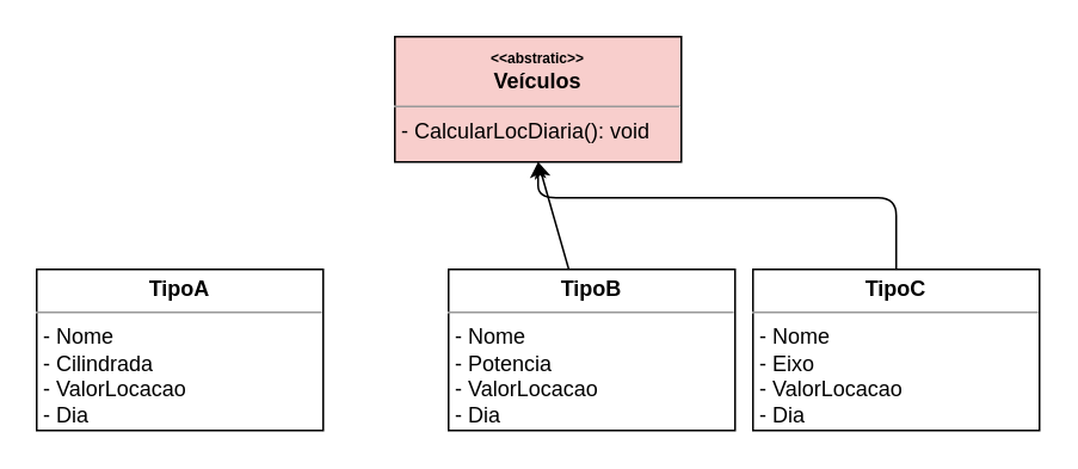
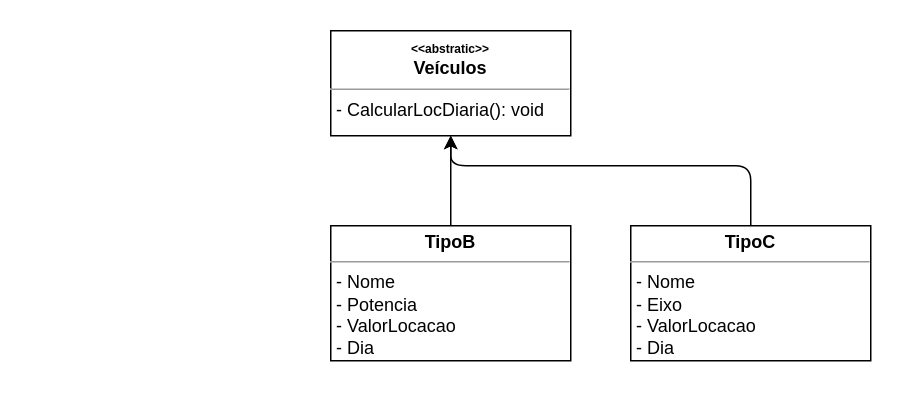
  <mxCell id="0" />
  <mxCell id="1" parent="0" />
- <mxCell id="2" value="&lt;p style=&quot;margin:0px;margin-top:4px;text-align:center;&quot;&gt;&lt;b&gt;&lt;font style=&quot;font-size: 8px;&quot;&gt;&amp;lt;&amp;lt;abstratic&amp;gt;&amp;gt;&lt;/font&gt;&lt;br&gt;Veículos&lt;/b&gt;&lt;/p&gt;&lt;hr size=&quot;1&quot;&gt;&lt;p style=&quot;margin:0px;margin-left:4px;&quot;&gt;- CalcularLocDiaria(): void&lt;/p&gt;" style="verticalAlign=top;align=left;overflow=fill;fontSize=12;fontFamily=Helvetica;html=1;fillColor=#f8cecc;" vertex="1" parent="1"><mxGeometry x="220" y="20" width="160" height="70" as="geometry" /></mxCell>
- <mxCell id="3" value="&lt;p style=&quot;margin:0px;margin-top:4px;text-align:center;&quot;&gt;&lt;b&gt;TipoA&lt;/b&gt;&lt;/p&gt;&lt;hr size=&quot;1&quot;&gt;&lt;p style=&quot;margin:0px;margin-left:4px;&quot;&gt;- Nome&lt;/p&gt;&lt;p style=&quot;margin:0px;margin-left:4px;&quot;&gt;- Cilindrada&lt;/p&gt;&lt;p style=&quot;margin:0px;margin-left:4px;&quot;&gt;- ValorLocacao&lt;/p&gt;&lt;p style=&quot;margin:0px;margin-left:4px;&quot;&gt;- Dia&lt;/p&gt;" style="verticalAlign=top;align=left;overflow=fill;fontSize=12;fontFamily=Helvetica;html=1;" vertex="1" parent="1"><mxGeometry x="20" y="150" width="160" height="90" as="geometry" /></mxCell>
+ <mxCell id="2" value="&lt;p style=&quot;margin:0px;margin-top:4px;text-align:center;&quot;&gt;&lt;b&gt;&lt;font style=&quot;font-size: 8px;&quot;&gt;&amp;lt;&amp;lt;abstratic&amp;gt;&amp;gt;&lt;/font&gt;&lt;br&gt;Veículos&lt;/b&gt;&lt;/p&gt;&lt;hr size=&quot;1&quot;&gt;&lt;p style=&quot;margin:0px;margin-left:4px;&quot;&gt;- CalcularLocDiaria(): void&lt;/p&gt;" style="verticalAlign=top;align=left;overflow=fill;fontSize=12;fontFamily=Helvetica;html=1;" vertex="1" parent="1"><mxGeometry x="220" y="20" width="160" height="70" as="geometry" /></mxCell>
  <mxCell id="4" style="edgeStyle=none;html=1;" edge="1" parent="1" source="5"><mxGeometry relative="1" as="geometry"><mxPoint x="300" y="90" as="targetPoint" /></mxGeometry></mxCell>
- <mxCell id="5" value="&lt;p style=&quot;margin: 4px 0px 0px; text-align: center;&quot;&gt;&lt;b&gt;TipoB&lt;/b&gt;&lt;/p&gt;&lt;hr size=&quot;1&quot;&gt;&lt;p style=&quot;margin: 0px 0px 0px 4px;&quot;&gt;- Nome&lt;/p&gt;&lt;p style=&quot;margin: 0px 0px 0px 4px;&quot;&gt;- Potencia&lt;/p&gt;&lt;p style=&quot;margin: 0px 0px 0px 4px;&quot;&gt;- ValorLocacao&lt;/p&gt;&lt;p style=&quot;margin: 0px 0px 0px 4px;&quot;&gt;- Dia&lt;/p&gt;&lt;p style=&quot;margin:0px;margin-top:4px;text-align:center;&quot;&gt;&lt;/p&gt;" style="verticalAlign=top;align=left;overflow=fill;fontSize=12;fontFamily=Helvetica;html=1;" vertex="1" parent="1"><mxGeometry x="250" y="150" width="160" height="90" as="geometry" /></mxCell>
+ <mxCell id="5" value="&lt;p style=&quot;margin: 4px 0px 0px; text-align: center;&quot;&gt;&lt;b&gt;TipoB&lt;/b&gt;&lt;/p&gt;&lt;hr size=&quot;1&quot;&gt;&lt;p style=&quot;margin: 0px 0px 0px 4px;&quot;&gt;- Nome&lt;/p&gt;&lt;p style=&quot;margin: 0px 0px 0px 4px;&quot;&gt;- Potencia&lt;/p&gt;&lt;p style=&quot;margin: 0px 0px 0px 4px;&quot;&gt;- ValorLocacao&lt;/p&gt;&lt;p style=&quot;margin: 0px 0px 0px 4px;&quot;&gt;- Dia&lt;/p&gt;&lt;p style=&quot;margin:0px;margin-top:4px;text-align:center;&quot;&gt;&lt;/p&gt;" style="verticalAlign=top;align=left;overflow=fill;fontSize=12;fontFamily=Helvetica;html=1;" vertex="1" parent="1"><mxGeometry x="220" y="150" width="160" height="90" as="geometry" /></mxCell>
  <mxCell id="6" style="edgeStyle=none;html=1;exitX=0.5;exitY=0;exitDx=0;exitDy=0;" edge="1" parent="1" source="7"><mxGeometry relative="1" as="geometry"><mxPoint x="300" y="90" as="targetPoint" /><Array as="points"><mxPoint x="500" y="110" /><mxPoint x="300" y="110" /></Array></mxGeometry></mxCell>
  <mxCell id="7" value="&lt;p style=&quot;margin: 4px 0px 0px; text-align: center;&quot;&gt;&lt;b&gt;TipoC&lt;/b&gt;&lt;/p&gt;&lt;hr size=&quot;1&quot;&gt;&lt;p style=&quot;margin: 0px 0px 0px 4px;&quot;&gt;- Nome&lt;/p&gt;&lt;p style=&quot;margin: 0px 0px 0px 4px;&quot;&gt;- Eixo&lt;/p&gt;&lt;p style=&quot;margin: 0px 0px 0px 4px;&quot;&gt;- ValorLocacao&lt;/p&gt;&lt;p style=&quot;margin: 0px 0px 0px 4px;&quot;&gt;- Dia&lt;/p&gt;&lt;p style=&quot;margin:0px;margin-top:4px;text-align:center;&quot;&gt;&lt;/p&gt;" style="verticalAlign=top;align=left;overflow=fill;fontSize=12;fontFamily=Helvetica;html=1;" vertex="1" parent="1"><mxGeometry x="420" y="150" width="160" height="90" as="geometry" /></mxCell>
